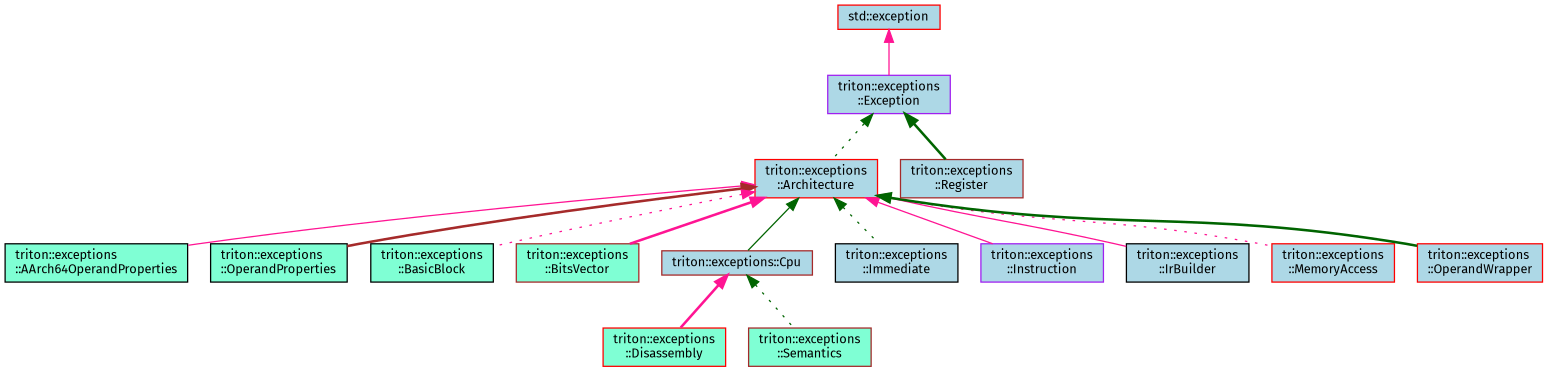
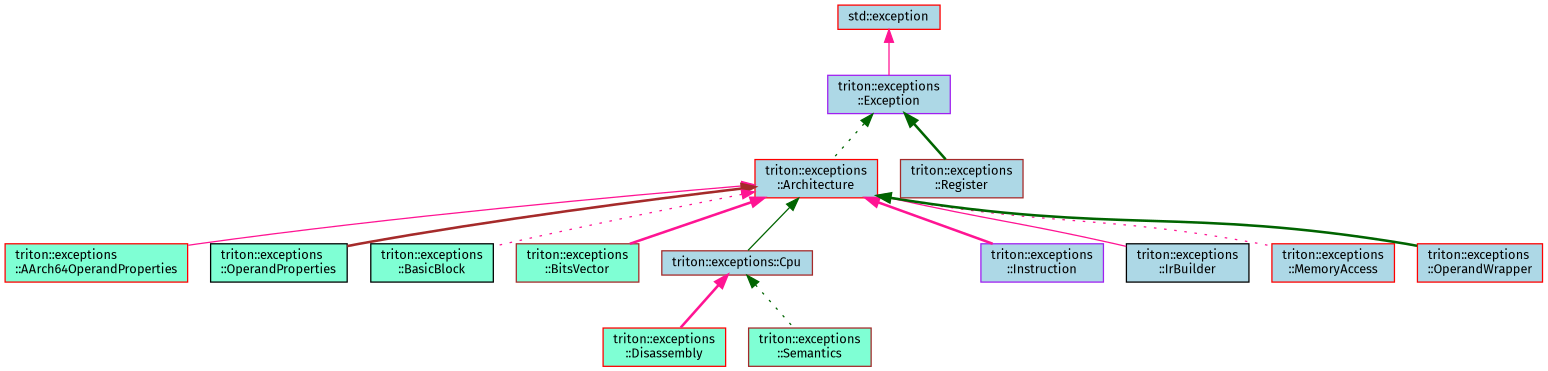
  digraph {
    fontname="Fira Sans"
    rankdir=TB
    node [color=red fillcolor=lightblue fontname="Fira Sans" fontsize=10 shape=box style=filled]
    edge [color=deeppink dir=back fontname="Fira Sans" fontsize=10 labelfontname=Helvetica labelfontsize=10 style=bold]
    n1 [fontcolor=black height=0.2 label="triton::exceptions\l::Architecture" width=0.4]
-   n2 [color=black fillcolor=aquamarine height=0.2 label="triton::exceptions\l::AArch64OperandProperties" width=0.4]
+   n2 [fillcolor=aquamarine height=0.2 label="triton::exceptions\l::AArch64OperandProperties" width=0.4]
    n3 [color=black fillcolor=aquamarine height=0.2 label="triton::exceptions\l::OperandProperties" width=0.4]
    n4 [color=black fillcolor=aquamarine height=0.2 label="triton::exceptions\l::BasicBlock" width=0.4]
    n5 [color=brown fillcolor=aquamarine height=0.2 label="triton::exceptions\l::BitsVector" width=0.4]
    n6 [color=brown height=0.2 label="triton::exceptions::Cpu" width=0.4]
-   n7 [color=black height=0.2 label="triton::exceptions\l::Immediate" width=0.4]
    n8 [color=purple height=0.2 label="triton::exceptions\l::Instruction" width=0.4]
    n9 [color=black height=0.2 label="triton::exceptions\l::IrBuilder" width=0.4]
    n10 [height=0.2 label="triton::exceptions\l::MemoryAccess" width=0.4]
    n11 [height=0.2 label="triton::exceptions\l::OperandWrapper" width=0.4]
    n12 [fillcolor=aquamarine height=0.2 label="triton::exceptions\l::Disassembly" width=0.4]
    n13 [color=brown fillcolor=aquamarine height=0.2 label="triton::exceptions\l::Semantics" width=0.4]
    n14 [color=brown height=0.2 label="triton::exceptions\l::Register" width=0.4]
    n15 [color=purple height=0.2 label="triton::exceptions\l::Exception" width=0.4]
    n16 [height=0.2 label="std::exception" width=0.4]
    n1 -> n2 [style=solid]
    n1 -> n3 [color=brown]
    n1 -> n4 [style=dotted]
    n1 -> n5
    n1 -> n6 [color=darkgreen style=solid]
-   n1 -> n7 [color=darkgreen style=dotted]
-   n1 -> n8 [style=solid]
+   n1 -> n8
    n1 -> n9 [style=solid]
    n1 -> n10 [style=dotted]
    n1 -> n11 [color=darkgreen]
    n6 -> n12
    n6 -> n13 [color=darkgreen style=dotted]
    n15 -> n1 [color=darkgreen style=dotted]
    n15 -> n14 [color=darkgreen]
    n16 -> n15 [style=solid]
  }
